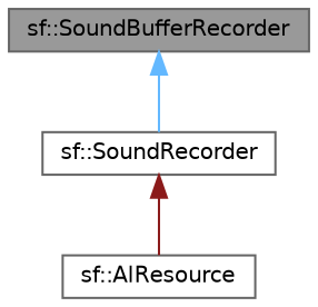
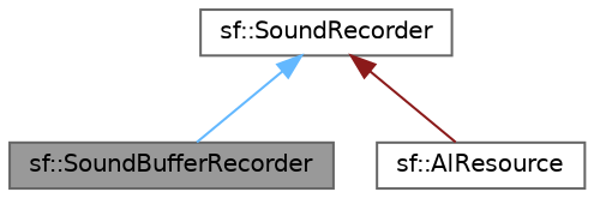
  digraph {
    node [color=gray40 fillcolor=white fontname=Helvetica fontsize=10 shape=box style=filled]
    edge [dir=back fontname=Helvetica fontsize=10 labelfontname=Helvetica labelfontsize=10 style=solid]
    n1 [fillcolor=grey60 fontcolor=black height=0.2 label="sf::SoundBufferRecorder" width=0.4]
    n2 [height=0.2 label="sf::SoundRecorder" width=0.4]
    n3 [height=0.2 label="sf::AlResource" width=0.4]
-   n1 -> n2 [color=steelblue1]
+   n2 -> n1 [color=steelblue1]
    n2 -> n3 [color=firebrick4]
  }
